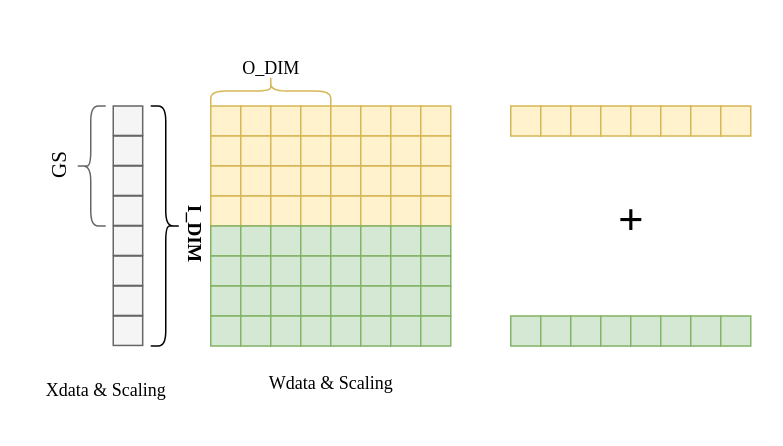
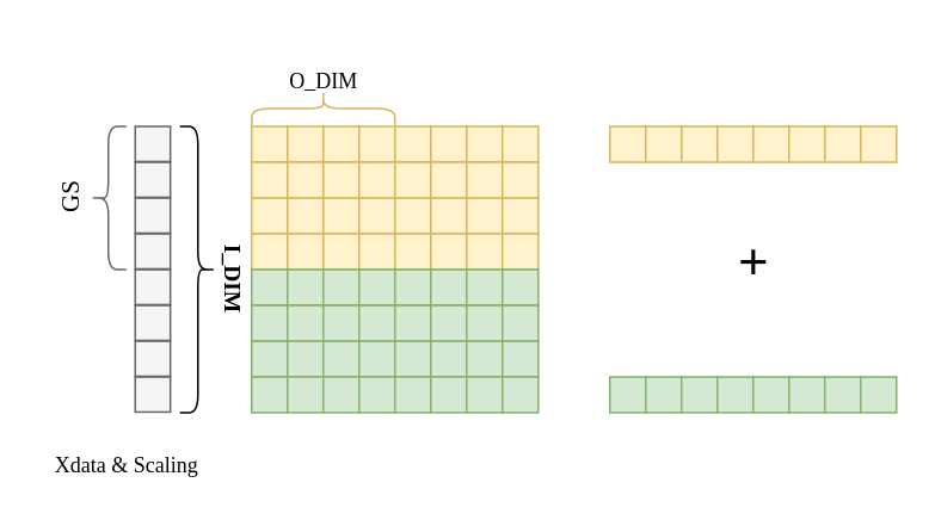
  <mxCell id="0" />
  <mxCell id="1" parent="0" />
  <mxCell id="2" value="" style="whiteSpace=wrap;html=1;aspect=fixed;fillColor=#fff2cc;strokeColor=#d6b656;" parent="1" vertex="1"><mxGeometry x="140" y="70" width="20" height="20" as="geometry" /></mxCell>
  <mxCell id="3" value="" style="whiteSpace=wrap;html=1;aspect=fixed;fillColor=#fff2cc;strokeColor=#d6b656;" parent="1" vertex="1"><mxGeometry x="160" y="70" width="20" height="20" as="geometry" /></mxCell>
  <mxCell id="4" value="" style="whiteSpace=wrap;html=1;aspect=fixed;fillColor=#fff2cc;strokeColor=#d6b656;" parent="1" vertex="1"><mxGeometry x="140" y="90" width="20" height="20" as="geometry" /></mxCell>
  <mxCell id="5" value="" style="whiteSpace=wrap;html=1;aspect=fixed;fillColor=#fff2cc;strokeColor=#d6b656;" parent="1" vertex="1"><mxGeometry x="160" y="90" width="20" height="20" as="geometry" /></mxCell>
  <mxCell id="6" value="" style="whiteSpace=wrap;html=1;aspect=fixed;fillColor=#fff2cc;strokeColor=#d6b656;" parent="1" vertex="1"><mxGeometry x="180" y="70" width="20" height="20" as="geometry" /></mxCell>
  <mxCell id="7" value="" style="whiteSpace=wrap;html=1;aspect=fixed;fillColor=#fff2cc;strokeColor=#d6b656;" parent="1" vertex="1"><mxGeometry x="200" y="70" width="20" height="20" as="geometry" /></mxCell>
  <mxCell id="8" value="" style="whiteSpace=wrap;html=1;aspect=fixed;fillColor=#fff2cc;strokeColor=#d6b656;" parent="1" vertex="1"><mxGeometry x="180" y="90" width="20" height="20" as="geometry" /></mxCell>
  <mxCell id="9" value="" style="whiteSpace=wrap;html=1;aspect=fixed;fillColor=#fff2cc;strokeColor=#d6b656;" parent="1" vertex="1"><mxGeometry x="200" y="90" width="20" height="20" as="geometry" /></mxCell>
  <mxCell id="10" value="" style="whiteSpace=wrap;html=1;aspect=fixed;fillColor=#fff2cc;strokeColor=#d6b656;" parent="1" vertex="1"><mxGeometry x="140" y="110" width="20" height="20" as="geometry" /></mxCell>
  <mxCell id="11" value="" style="whiteSpace=wrap;html=1;aspect=fixed;fillColor=#fff2cc;strokeColor=#d6b656;" parent="1" vertex="1"><mxGeometry x="160" y="110" width="20" height="20" as="geometry" /></mxCell>
  <mxCell id="12" value="" style="whiteSpace=wrap;html=1;aspect=fixed;fillColor=#fff2cc;strokeColor=#d6b656;" parent="1" vertex="1"><mxGeometry x="140" y="130" width="20" height="20" as="geometry" /></mxCell>
  <mxCell id="13" value="" style="whiteSpace=wrap;html=1;aspect=fixed;fillColor=#fff2cc;strokeColor=#d6b656;" parent="1" vertex="1"><mxGeometry x="160" y="130" width="20" height="20" as="geometry" /></mxCell>
  <mxCell id="14" value="" style="whiteSpace=wrap;html=1;aspect=fixed;fillColor=#fff2cc;strokeColor=#d6b656;" parent="1" vertex="1"><mxGeometry x="180" y="110" width="20" height="20" as="geometry" /></mxCell>
  <mxCell id="15" value="" style="whiteSpace=wrap;html=1;aspect=fixed;fillColor=#fff2cc;strokeColor=#d6b656;" parent="1" vertex="1"><mxGeometry x="200" y="110" width="20" height="20" as="geometry" /></mxCell>
  <mxCell id="16" value="" style="whiteSpace=wrap;html=1;aspect=fixed;fillColor=#fff2cc;strokeColor=#d6b656;" parent="1" vertex="1"><mxGeometry x="180" y="130" width="20" height="20" as="geometry" /></mxCell>
  <mxCell id="17" value="" style="whiteSpace=wrap;html=1;aspect=fixed;fillColor=#fff2cc;strokeColor=#d6b656;" parent="1" vertex="1"><mxGeometry x="200" y="130" width="20" height="20" as="geometry" /></mxCell>
  <mxCell id="18" value="" style="whiteSpace=wrap;html=1;aspect=fixed;fillColor=#fff2cc;strokeColor=#d6b656;" parent="1" vertex="1"><mxGeometry x="220" y="70" width="20" height="20" as="geometry" /></mxCell>
  <mxCell id="19" value="" style="whiteSpace=wrap;html=1;aspect=fixed;fillColor=#fff2cc;strokeColor=#d6b656;" parent="1" vertex="1"><mxGeometry x="240" y="70" width="20" height="20" as="geometry" /></mxCell>
  <mxCell id="20" value="" style="whiteSpace=wrap;html=1;aspect=fixed;fillColor=#fff2cc;strokeColor=#d6b656;" parent="1" vertex="1"><mxGeometry x="220" y="90" width="20" height="20" as="geometry" /></mxCell>
  <mxCell id="21" value="" style="whiteSpace=wrap;html=1;aspect=fixed;fillColor=#fff2cc;strokeColor=#d6b656;" parent="1" vertex="1"><mxGeometry x="240" y="90" width="20" height="20" as="geometry" /></mxCell>
  <mxCell id="22" value="" style="whiteSpace=wrap;html=1;aspect=fixed;fillColor=#fff2cc;strokeColor=#d6b656;" parent="1" vertex="1"><mxGeometry x="260" y="70" width="20" height="20" as="geometry" /></mxCell>
  <mxCell id="23" value="" style="whiteSpace=wrap;html=1;aspect=fixed;fillColor=#fff2cc;strokeColor=#d6b656;" parent="1" vertex="1"><mxGeometry x="280" y="70" width="20" height="20" as="geometry" /></mxCell>
  <mxCell id="24" value="" style="whiteSpace=wrap;html=1;aspect=fixed;fillColor=#fff2cc;strokeColor=#d6b656;" parent="1" vertex="1"><mxGeometry x="260" y="90" width="20" height="20" as="geometry" /></mxCell>
  <mxCell id="25" value="" style="whiteSpace=wrap;html=1;aspect=fixed;fillColor=#fff2cc;strokeColor=#d6b656;" parent="1" vertex="1"><mxGeometry x="280" y="90" width="20" height="20" as="geometry" /></mxCell>
  <mxCell id="26" value="" style="whiteSpace=wrap;html=1;aspect=fixed;fillColor=#fff2cc;strokeColor=#d6b656;" parent="1" vertex="1"><mxGeometry x="220" y="110" width="20" height="20" as="geometry" /></mxCell>
  <mxCell id="27" value="" style="whiteSpace=wrap;html=1;aspect=fixed;fillColor=#fff2cc;strokeColor=#d6b656;" parent="1" vertex="1"><mxGeometry x="240" y="110" width="20" height="20" as="geometry" /></mxCell>
  <mxCell id="28" value="" style="whiteSpace=wrap;html=1;aspect=fixed;fillColor=#fff2cc;strokeColor=#d6b656;" parent="1" vertex="1"><mxGeometry x="220" y="130" width="20" height="20" as="geometry" /></mxCell>
  <mxCell id="29" value="" style="whiteSpace=wrap;html=1;aspect=fixed;fillColor=#fff2cc;strokeColor=#d6b656;" parent="1" vertex="1"><mxGeometry x="240" y="130" width="20" height="20" as="geometry" /></mxCell>
  <mxCell id="30" value="" style="whiteSpace=wrap;html=1;aspect=fixed;fillColor=#fff2cc;strokeColor=#d6b656;" parent="1" vertex="1"><mxGeometry x="260" y="110" width="20" height="20" as="geometry" /></mxCell>
  <mxCell id="31" value="" style="whiteSpace=wrap;html=1;aspect=fixed;fillColor=#fff2cc;strokeColor=#d6b656;" parent="1" vertex="1"><mxGeometry x="280" y="110" width="20" height="20" as="geometry" /></mxCell>
  <mxCell id="32" value="" style="whiteSpace=wrap;html=1;aspect=fixed;fillColor=#fff2cc;strokeColor=#d6b656;" parent="1" vertex="1"><mxGeometry x="260" y="130" width="20" height="20" as="geometry" /></mxCell>
  <mxCell id="33" value="" style="whiteSpace=wrap;html=1;aspect=fixed;fillColor=#fff2cc;strokeColor=#d6b656;" parent="1" vertex="1"><mxGeometry x="280" y="130" width="20" height="20" as="geometry" /></mxCell>
  <mxCell id="34" value="" style="whiteSpace=wrap;html=1;aspect=fixed;fillColor=#d5e8d4;strokeColor=#82b366;" parent="1" vertex="1"><mxGeometry x="140" y="150" width="20" height="20" as="geometry" /></mxCell>
  <mxCell id="35" value="" style="whiteSpace=wrap;html=1;aspect=fixed;fillColor=#d5e8d4;strokeColor=#82b366;" parent="1" vertex="1"><mxGeometry x="160" y="150" width="20" height="20" as="geometry" /></mxCell>
  <mxCell id="36" value="" style="whiteSpace=wrap;html=1;aspect=fixed;fillColor=#d5e8d4;strokeColor=#82b366;" parent="1" vertex="1"><mxGeometry x="140" y="170" width="20" height="20" as="geometry" /></mxCell>
  <mxCell id="37" value="" style="whiteSpace=wrap;html=1;aspect=fixed;fillColor=#d5e8d4;strokeColor=#82b366;" parent="1" vertex="1"><mxGeometry x="160" y="170" width="20" height="20" as="geometry" /></mxCell>
  <mxCell id="38" value="" style="whiteSpace=wrap;html=1;aspect=fixed;fillColor=#d5e8d4;strokeColor=#82b366;" parent="1" vertex="1"><mxGeometry x="180" y="150" width="20" height="20" as="geometry" /></mxCell>
  <mxCell id="39" value="" style="whiteSpace=wrap;html=1;aspect=fixed;fillColor=#d5e8d4;strokeColor=#82b366;" parent="1" vertex="1"><mxGeometry x="200" y="150" width="20" height="20" as="geometry" /></mxCell>
  <mxCell id="40" value="" style="whiteSpace=wrap;html=1;aspect=fixed;fillColor=#d5e8d4;strokeColor=#82b366;" parent="1" vertex="1"><mxGeometry x="180" y="170" width="20" height="20" as="geometry" /></mxCell>
  <mxCell id="41" value="" style="whiteSpace=wrap;html=1;aspect=fixed;fillColor=#d5e8d4;strokeColor=#82b366;" parent="1" vertex="1"><mxGeometry x="200" y="170" width="20" height="20" as="geometry" /></mxCell>
  <mxCell id="42" value="" style="whiteSpace=wrap;html=1;aspect=fixed;fillColor=#d5e8d4;strokeColor=#82b366;" parent="1" vertex="1"><mxGeometry x="140" y="190" width="20" height="20" as="geometry" /></mxCell>
  <mxCell id="43" value="" style="whiteSpace=wrap;html=1;aspect=fixed;fillColor=#d5e8d4;strokeColor=#82b366;" parent="1" vertex="1"><mxGeometry x="160" y="190" width="20" height="20" as="geometry" /></mxCell>
  <mxCell id="44" value="" style="whiteSpace=wrap;html=1;aspect=fixed;fillColor=#d5e8d4;strokeColor=#82b366;" parent="1" vertex="1"><mxGeometry x="140" y="210" width="20" height="20" as="geometry" /></mxCell>
  <mxCell id="45" value="" style="whiteSpace=wrap;html=1;aspect=fixed;fillColor=#d5e8d4;strokeColor=#82b366;" parent="1" vertex="1"><mxGeometry x="160" y="210" width="20" height="20" as="geometry" /></mxCell>
  <mxCell id="46" value="" style="whiteSpace=wrap;html=1;aspect=fixed;fillColor=#d5e8d4;strokeColor=#82b366;" parent="1" vertex="1"><mxGeometry x="180" y="190" width="20" height="20" as="geometry" /></mxCell>
  <mxCell id="47" value="" style="whiteSpace=wrap;html=1;aspect=fixed;fillColor=#d5e8d4;strokeColor=#82b366;" parent="1" vertex="1"><mxGeometry x="200" y="190" width="20" height="20" as="geometry" /></mxCell>
  <mxCell id="48" value="" style="whiteSpace=wrap;html=1;aspect=fixed;fillColor=#d5e8d4;strokeColor=#82b366;" parent="1" vertex="1"><mxGeometry x="180" y="210" width="20" height="20" as="geometry" /></mxCell>
  <mxCell id="49" value="" style="whiteSpace=wrap;html=1;aspect=fixed;fillColor=#d5e8d4;strokeColor=#82b366;" parent="1" vertex="1"><mxGeometry x="200" y="210" width="20" height="20" as="geometry" /></mxCell>
  <mxCell id="50" value="" style="whiteSpace=wrap;html=1;aspect=fixed;fillColor=#d5e8d4;strokeColor=#82b366;" parent="1" vertex="1"><mxGeometry x="220" y="150" width="20" height="20" as="geometry" /></mxCell>
  <mxCell id="51" value="" style="whiteSpace=wrap;html=1;aspect=fixed;fillColor=#d5e8d4;strokeColor=#82b366;" parent="1" vertex="1"><mxGeometry x="240" y="150" width="20" height="20" as="geometry" /></mxCell>
  <mxCell id="52" value="" style="whiteSpace=wrap;html=1;aspect=fixed;fillColor=#d5e8d4;strokeColor=#82b366;" parent="1" vertex="1"><mxGeometry x="220" y="170" width="20" height="20" as="geometry" /></mxCell>
  <mxCell id="53" value="" style="whiteSpace=wrap;html=1;aspect=fixed;fillColor=#d5e8d4;strokeColor=#82b366;" parent="1" vertex="1"><mxGeometry x="240" y="170" width="20" height="20" as="geometry" /></mxCell>
  <mxCell id="54" value="" style="whiteSpace=wrap;html=1;aspect=fixed;fillColor=#d5e8d4;strokeColor=#82b366;" parent="1" vertex="1"><mxGeometry x="260" y="150" width="20" height="20" as="geometry" /></mxCell>
  <mxCell id="55" value="" style="whiteSpace=wrap;html=1;aspect=fixed;fillColor=#d5e8d4;strokeColor=#82b366;" parent="1" vertex="1"><mxGeometry x="280" y="150" width="20" height="20" as="geometry" /></mxCell>
  <mxCell id="56" value="" style="whiteSpace=wrap;html=1;aspect=fixed;fillColor=#d5e8d4;strokeColor=#82b366;" parent="1" vertex="1"><mxGeometry x="260" y="170" width="20" height="20" as="geometry" /></mxCell>
  <mxCell id="57" value="" style="whiteSpace=wrap;html=1;aspect=fixed;fillColor=#d5e8d4;strokeColor=#82b366;" parent="1" vertex="1"><mxGeometry x="280" y="170" width="20" height="20" as="geometry" /></mxCell>
  <mxCell id="58" value="" style="whiteSpace=wrap;html=1;aspect=fixed;fillColor=#d5e8d4;strokeColor=#82b366;" parent="1" vertex="1"><mxGeometry x="220" y="190" width="20" height="20" as="geometry" /></mxCell>
  <mxCell id="59" value="" style="whiteSpace=wrap;html=1;aspect=fixed;fillColor=#d5e8d4;strokeColor=#82b366;" parent="1" vertex="1"><mxGeometry x="240" y="190" width="20" height="20" as="geometry" /></mxCell>
  <mxCell id="60" value="" style="whiteSpace=wrap;html=1;aspect=fixed;fillColor=#d5e8d4;strokeColor=#82b366;" parent="1" vertex="1"><mxGeometry x="220" y="210" width="20" height="20" as="geometry" /></mxCell>
  <mxCell id="61" value="" style="whiteSpace=wrap;html=1;aspect=fixed;fillColor=#d5e8d4;strokeColor=#82b366;" parent="1" vertex="1"><mxGeometry x="240" y="210" width="20" height="20" as="geometry" /></mxCell>
  <mxCell id="62" value="" style="whiteSpace=wrap;html=1;aspect=fixed;fillColor=#d5e8d4;strokeColor=#82b366;" parent="1" vertex="1"><mxGeometry x="260" y="190" width="20" height="20" as="geometry" /></mxCell>
  <mxCell id="63" value="" style="whiteSpace=wrap;html=1;aspect=fixed;fillColor=#d5e8d4;strokeColor=#82b366;" parent="1" vertex="1"><mxGeometry x="280" y="190" width="20" height="20" as="geometry" /></mxCell>
  <mxCell id="64" value="" style="whiteSpace=wrap;html=1;aspect=fixed;fillColor=#d5e8d4;strokeColor=#82b366;" parent="1" vertex="1"><mxGeometry x="260" y="210" width="20" height="20" as="geometry" /></mxCell>
  <mxCell id="65" value="" style="whiteSpace=wrap;html=1;aspect=fixed;fillColor=#d5e8d4;strokeColor=#82b366;" parent="1" vertex="1"><mxGeometry x="280" y="210" width="20" height="20" as="geometry" /></mxCell>
  <mxCell id="66" value="" style="whiteSpace=wrap;html=1;aspect=fixed;fillColor=#fff2cc;strokeColor=#d6b656;" parent="1" vertex="1"><mxGeometry x="340" y="70" width="20" height="20" as="geometry" /></mxCell>
  <mxCell id="67" value="" style="whiteSpace=wrap;html=1;aspect=fixed;fillColor=#fff2cc;strokeColor=#d6b656;" parent="1" vertex="1"><mxGeometry x="360" y="70" width="20" height="20" as="geometry" /></mxCell>
  <mxCell id="68" value="" style="whiteSpace=wrap;html=1;aspect=fixed;fillColor=#fff2cc;strokeColor=#d6b656;" parent="1" vertex="1"><mxGeometry x="380" y="70" width="20" height="20" as="geometry" /></mxCell>
  <mxCell id="69" value="" style="whiteSpace=wrap;html=1;aspect=fixed;fillColor=#fff2cc;strokeColor=#d6b656;" parent="1" vertex="1"><mxGeometry x="400" y="70" width="20" height="20" as="geometry" /></mxCell>
  <mxCell id="70" value="" style="whiteSpace=wrap;html=1;aspect=fixed;fillColor=#fff2cc;strokeColor=#d6b656;" parent="1" vertex="1"><mxGeometry x="420" y="70" width="20" height="20" as="geometry" /></mxCell>
  <mxCell id="71" value="" style="whiteSpace=wrap;html=1;aspect=fixed;fillColor=#fff2cc;strokeColor=#d6b656;" parent="1" vertex="1"><mxGeometry x="440" y="70" width="20" height="20" as="geometry" /></mxCell>
  <mxCell id="72" value="" style="whiteSpace=wrap;html=1;aspect=fixed;fillColor=#fff2cc;strokeColor=#d6b656;" parent="1" vertex="1"><mxGeometry x="460" y="70" width="20" height="20" as="geometry" /></mxCell>
  <mxCell id="73" value="" style="whiteSpace=wrap;html=1;aspect=fixed;fillColor=#fff2cc;strokeColor=#d6b656;" parent="1" vertex="1"><mxGeometry x="480" y="70" width="20" height="20" as="geometry" /></mxCell>
  <mxCell id="74" value="" style="whiteSpace=wrap;html=1;aspect=fixed;fillColor=#d5e8d4;strokeColor=#82b366;" parent="1" vertex="1"><mxGeometry x="340" y="210" width="20" height="20" as="geometry" /></mxCell>
  <mxCell id="75" value="" style="whiteSpace=wrap;html=1;aspect=fixed;fillColor=#d5e8d4;strokeColor=#82b366;" parent="1" vertex="1"><mxGeometry x="360" y="210" width="20" height="20" as="geometry" /></mxCell>
  <mxCell id="76" value="" style="whiteSpace=wrap;html=1;aspect=fixed;fillColor=#d5e8d4;strokeColor=#82b366;" parent="1" vertex="1"><mxGeometry x="380" y="210" width="20" height="20" as="geometry" /></mxCell>
  <mxCell id="77" value="" style="whiteSpace=wrap;html=1;aspect=fixed;fillColor=#d5e8d4;strokeColor=#82b366;" parent="1" vertex="1"><mxGeometry x="400" y="210" width="20" height="20" as="geometry" /></mxCell>
  <mxCell id="78" value="" style="whiteSpace=wrap;html=1;aspect=fixed;fillColor=#d5e8d4;strokeColor=#82b366;" parent="1" vertex="1"><mxGeometry x="420" y="210" width="20" height="20" as="geometry" /></mxCell>
  <mxCell id="79" value="" style="whiteSpace=wrap;html=1;aspect=fixed;fillColor=#d5e8d4;strokeColor=#82b366;" parent="1" vertex="1"><mxGeometry x="440" y="210" width="20" height="20" as="geometry" /></mxCell>
  <mxCell id="80" value="" style="whiteSpace=wrap;html=1;aspect=fixed;fillColor=#d5e8d4;strokeColor=#82b366;" parent="1" vertex="1"><mxGeometry x="460" y="210" width="20" height="20" as="geometry" /></mxCell>
  <mxCell id="81" value="" style="whiteSpace=wrap;html=1;aspect=fixed;fillColor=#d5e8d4;strokeColor=#82b366;" parent="1" vertex="1"><mxGeometry x="480" y="210" width="20" height="20" as="geometry" /></mxCell>
  <mxCell id="82" value="" style="shape=curlyBracket;whiteSpace=wrap;html=1;rounded=1;labelPosition=left;verticalLabelPosition=middle;align=right;verticalAlign=middle;rotation=90;fillColor=#fff2cc;strokeColor=#d6b656;" parent="1" vertex="1"><mxGeometry x="170" y="20" width="20" height="80" as="geometry" /></mxCell>
  <mxCell id="83" value="&lt;font face=&quot;Times New Roman&quot;&gt;O_DIM&lt;/font&gt;" style="text;html=1;align=center;verticalAlign=middle;resizable=0;points=[];autosize=1;strokeColor=none;fillColor=none;" parent="1" vertex="1"><mxGeometry x="150" y="30" width="60" height="30" as="geometry" /></mxCell>
  <mxCell id="84" value="" style="group" vertex="1" connectable="0" parent="1"><mxGeometry x="25" y="70" width="70" height="160" as="geometry" /></mxCell>
  <mxCell id="85" value="" style="shape=curlyBracket;whiteSpace=wrap;html=1;rounded=1;labelPosition=left;verticalLabelPosition=middle;align=right;verticalAlign=middle;rotation=180;fillColor=#f5f5f5;strokeColor=#666666;container=0;flipH=1;fontColor=#333333;" parent="84" vertex="1"><mxGeometry x="25" width="20" height="80" as="geometry" /></mxCell>
  <mxCell id="86" value="&lt;font style=&quot;font-size: 14px;&quot; face=&quot;Times New Roman&quot;&gt;GS&lt;/font&gt;" style="text;html=1;align=center;verticalAlign=middle;resizable=0;points=[];autosize=1;strokeColor=none;fillColor=none;rotation=-90;container=0;flipH=0;" vertex="1" parent="84"><mxGeometry x="-5" y="25" width="40" height="30" as="geometry" /></mxCell>
  <mxCell id="87" value="" style="whiteSpace=wrap;html=1;aspect=fixed;direction=west;rotation=180;fillColor=#f5f5f5;strokeColor=#666666;container=0;fontColor=#333333;" parent="84" vertex="1"><mxGeometry x="50" y="140" width="19.625" height="19.625" as="geometry" /></mxCell>
  <mxCell id="88" value="" style="whiteSpace=wrap;html=1;aspect=fixed;direction=west;rotation=180;fillColor=#f5f5f5;strokeColor=#666666;container=0;fontColor=#333333;" parent="84" vertex="1"><mxGeometry x="50" y="120" width="19.625" height="19.625" as="geometry" /></mxCell>
  <mxCell id="89" value="" style="whiteSpace=wrap;html=1;aspect=fixed;direction=west;rotation=180;fillColor=#f5f5f5;strokeColor=#666666;container=0;fontColor=#333333;" parent="84" vertex="1"><mxGeometry x="50" y="100" width="19.625" height="19.625" as="geometry" /></mxCell>
  <mxCell id="90" value="" style="whiteSpace=wrap;html=1;aspect=fixed;direction=west;rotation=180;fillColor=#f5f5f5;strokeColor=#666666;container=0;fontColor=#333333;" parent="84" vertex="1"><mxGeometry x="50" y="80" width="19.625" height="19.625" as="geometry" /></mxCell>
  <mxCell id="91" value="" style="whiteSpace=wrap;html=1;aspect=fixed;direction=west;rotation=180;fillColor=#f5f5f5;strokeColor=#666666;container=0;fontColor=#333333;" parent="84" vertex="1"><mxGeometry x="50" y="60" width="19.625" height="19.625" as="geometry" /></mxCell>
  <mxCell id="92" value="" style="whiteSpace=wrap;html=1;aspect=fixed;direction=west;rotation=180;fillColor=#f5f5f5;strokeColor=#666666;container=0;fontColor=#333333;" parent="84" vertex="1"><mxGeometry x="50" y="40" width="19.625" height="19.625" as="geometry" /></mxCell>
  <mxCell id="93" value="" style="whiteSpace=wrap;html=1;aspect=fixed;direction=west;rotation=180;fillColor=#f5f5f5;strokeColor=#666666;container=0;fontColor=#333333;" parent="84" vertex="1"><mxGeometry x="50" y="20" width="19.625" height="19.625" as="geometry" /></mxCell>
  <mxCell id="94" value="" style="whiteSpace=wrap;html=1;aspect=fixed;direction=west;rotation=180;fillColor=#f5f5f5;strokeColor=#666666;container=0;fontColor=#333333;" parent="84" vertex="1"><mxGeometry x="50" width="19.625" height="19.625" as="geometry" /></mxCell>
  <mxCell id="95" value="&lt;font face=&quot;Times New Roman&quot;&gt;Xdata&amp;nbsp;&lt;/font&gt;&lt;font style=&quot;background-color: initial;&quot; face=&quot;Times New Roman&quot;&gt;&amp;amp;&amp;nbsp;&lt;/font&gt;&lt;span style=&quot;background-color: initial; font-family: &amp;quot;Times New Roman&amp;quot;;&quot;&gt;Scaling&lt;/span&gt;" style="text;html=1;align=center;verticalAlign=middle;resizable=0;points=[];autosize=1;strokeColor=none;fillColor=none;" vertex="1" parent="1"><mxGeometry x="20" y="245" width="100" height="30" as="geometry" /></mxCell>
- <mxCell id="96" value="&lt;font face=&quot;Times New Roman&quot;&gt;Wdata&amp;nbsp;&lt;/font&gt;&lt;font style=&quot;background-color: initial;&quot; face=&quot;Times New Roman&quot;&gt;&amp;amp;&amp;nbsp;&lt;/font&gt;&lt;span style=&quot;background-color: initial; font-family: &amp;quot;Times New Roman&amp;quot;;&quot;&gt;Scaling&lt;/span&gt;" style="text;html=1;align=center;verticalAlign=middle;resizable=0;points=[];autosize=1;strokeColor=none;fillColor=none;" vertex="1" parent="1"><mxGeometry x="165" y="240" width="110" height="30" as="geometry" /></mxCell>
  <mxCell id="97" value="&lt;font size=&quot;1&quot; face=&quot;Times New Roman&quot;&gt;&lt;b style=&quot;font-size: 30px;&quot;&gt;+&lt;/b&gt;&lt;/font&gt;" style="text;html=1;align=center;verticalAlign=middle;resizable=0;points=[];autosize=1;strokeColor=none;fillColor=none;" vertex="1" parent="1"><mxGeometry x="400" y="120" width="40" height="50" as="geometry" /></mxCell>
  <mxCell id="98" value="" style="shape=curlyBracket;whiteSpace=wrap;html=1;rounded=1;flipH=1;labelPosition=right;verticalLabelPosition=middle;align=left;verticalAlign=middle;" vertex="1" parent="1"><mxGeometry x="100" y="70" width="20" height="160" as="geometry" /></mxCell>
  <mxCell id="99" value="&lt;font size=&quot;1&quot; face=&quot;Times New Roman&quot;&gt;&lt;b style=&quot;font-size: 13px;&quot;&gt;I_DIM&lt;/b&gt;&lt;/font&gt;" style="text;html=1;align=center;verticalAlign=middle;resizable=0;points=[];autosize=1;strokeColor=none;fillColor=none;rotation=90;" vertex="1" parent="1"><mxGeometry x="100" y="140" width="60" height="30" as="geometry" /></mxCell>
